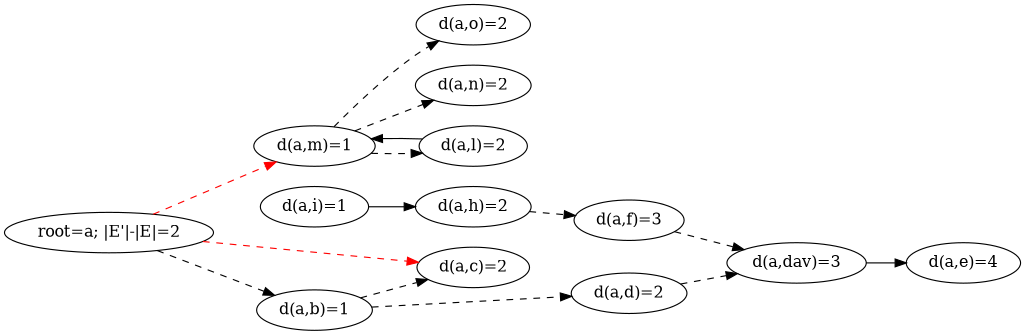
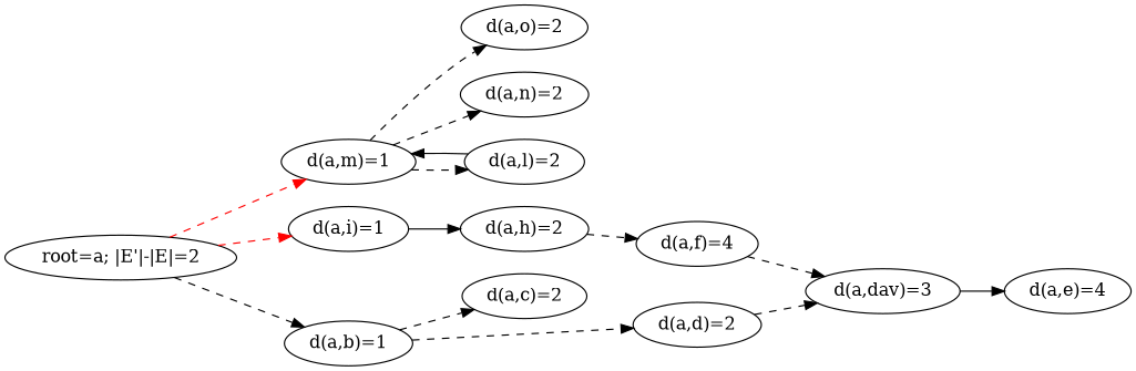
  digraph {
    rankdir=LR
    edge [style=dashed]
    n1 [label="d(a,o)=2"]
    n2 [label="d(a,n)=2"]
    n3 [label="d(a,m)=1"]
    n4 [label="d(a,l)=2"]
    n5 [label="d(a,h)=2"]
-   n6 [label="d(a,f)=3"]
+   n6 [label="d(a,f)=4"]
    n7 [label="d(a,dav)=3"]
    n8 [label="d(a,e)=4"]
    n9 [label="d(a,i)=1"]
    n10 [label="d(a,c)=2"]
    n11 [label="d(a,d)=2"]
    n12 [label="d(a,b)=1"]
    n13 [label="root=a; |E'|-|E|=2"]
    n3 -> n1
    n3 -> n2
    n3 -> n4
    n4 -> n3 [style=""]
    n5 -> n6
    n6 -> n7
    n7 -> n8 [style=""]
    n9 -> n5 [style=solid]
    n11 -> n7
    n12 -> n10
    n12 -> n11
    n13 -> n3 [color=red]
-   n13 -> n10 [color=red]
+   n13 -> n9 [color=red]
    n13 -> n12
  }
